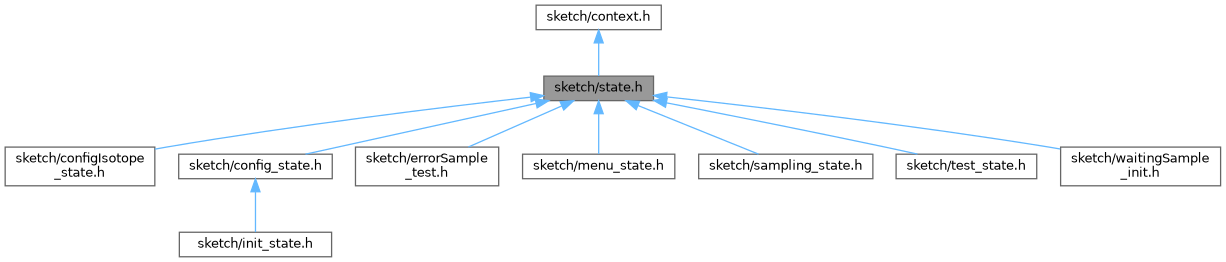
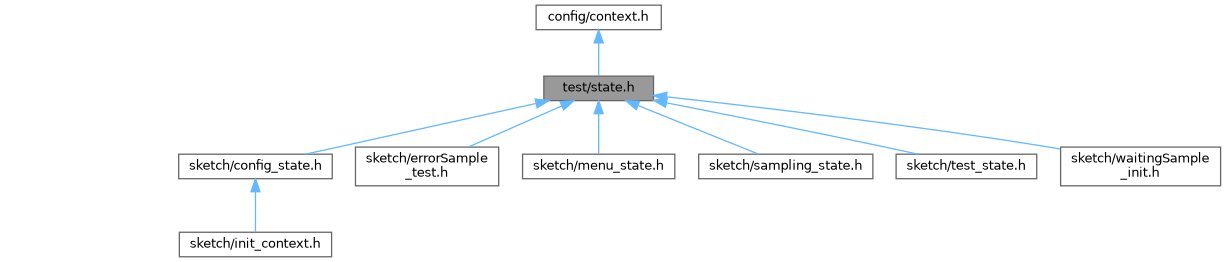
  digraph {
    node [color=grey40 fillcolor=white fontname=Helvetica fontsize=10 shape=box style=filled]
    edge [color=steelblue1 dir=back fontname=Helvetica fontsize=10 labelfontname=Helvetica labelfontsize=10 style=solid]
-   n1 [color=gray40 fillcolor=grey60 fontcolor=black height=0.2 label="sketch/state.h" width=0.4]
-   n2 [height=0.2 label="sketch/configIsotope\l_state.h" width=0.4]
+   n1 [color=gray40 fillcolor=grey60 fontcolor=black height=0.2 label="test/state.h" width=0.4]
    n3 [height=0.2 label="sketch/config_state.h" width=0.4]
    n4 [height=0.2 label="sketch/errorSample\l_test.h" width=0.4]
    n5 [height=0.2 label="sketch/menu_state.h" width=0.4]
    n6 [height=0.2 label="sketch/sampling_state.h" width=0.4]
    n7 [height=0.2 label="sketch/test_state.h" width=0.4]
    n8 [height=0.2 label="sketch/waitingSample\l_init.h" width=0.4]
-   n9 [height=0.2 label="sketch/init_state.h" width=0.4]
-   n10 [height=0.2 label="sketch/context.h" width=0.4]
-   n1 -> n2
+   n9 [height=0.2 label="sketch/init_context.h" width=0.4]
+   n10 [height=0.2 label="config/context.h" width=0.4]
    n1 -> n3
    n1 -> n4
    n1 -> n5
    n1 -> n6
    n1 -> n7
    n1 -> n8
    n3 -> n9
    n10 -> n1
  }
